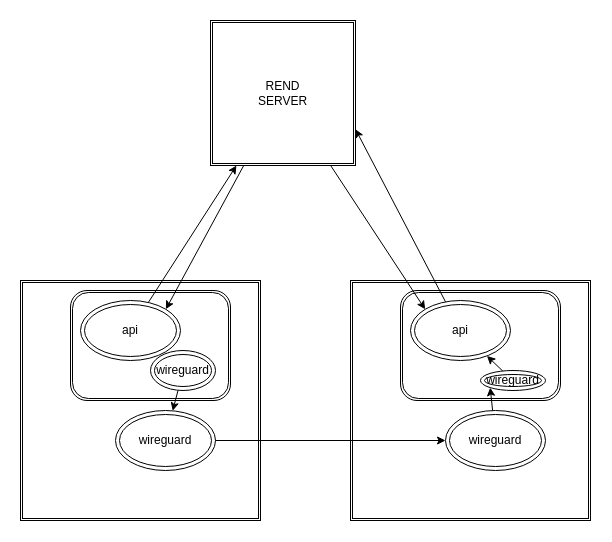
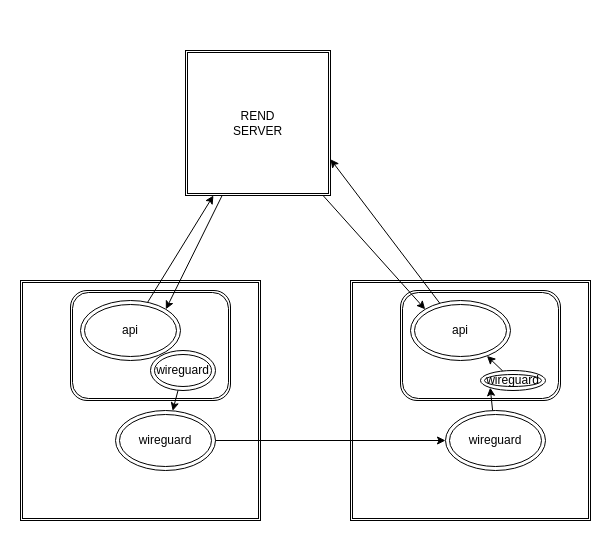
  <mxCell id="0" />
  <mxCell id="1" parent="0" />
  <mxCell id="2" value="" style="shape=ext;double=1;whiteSpace=wrap;html=1;aspect=fixed;" vertex="1" parent="1"><mxGeometry x="350" y="280" width="240" height="240" as="geometry" /></mxCell>
  <mxCell id="3" value="" style="shape=ext;double=1;whiteSpace=wrap;html=1;aspect=fixed;" vertex="1" parent="1"><mxGeometry x="20" y="280" width="240" height="240" as="geometry" /></mxCell>
  <mxCell id="4" value="" style="shape=ext;double=1;rounded=1;whiteSpace=wrap;html=1;" vertex="1" parent="1"><mxGeometry x="70" y="290" width="160" height="110" as="geometry" /></mxCell>
  <mxCell id="5" value="wireguard" style="ellipse;shape=doubleEllipse;whiteSpace=wrap;html=1;" vertex="1" parent="1"><mxGeometry x="115" y="410" width="100" height="60" as="geometry" /></mxCell>
  <mxCell id="6" style="edgeStyle=none;html=1;" edge="1" parent="1" source="7" target="5"><mxGeometry relative="1" as="geometry" /></mxCell>
  <mxCell id="7" value="wireguard" style="ellipse;shape=doubleEllipse;whiteSpace=wrap;html=1;" vertex="1" parent="1"><mxGeometry x="150" y="350" width="65" height="40" as="geometry" /></mxCell>
  <mxCell id="8" style="edgeStyle=none;html=1;" edge="1" parent="1" source="10" target="20"><mxGeometry relative="1" as="geometry" /></mxCell>
  <mxCell id="9" style="edgeStyle=none;html=1;entryX=0;entryY=0.5;entryDx=0;entryDy=0;" edge="1" parent="1" source="5" target="13"><mxGeometry relative="1" as="geometry" /></mxCell>
  <mxCell id="10" value="api&lt;br&gt;" style="ellipse;shape=doubleEllipse;whiteSpace=wrap;html=1;" vertex="1" parent="1"><mxGeometry x="80" y="300" width="100" height="60" as="geometry" /></mxCell>
  <mxCell id="11" value="" style="shape=ext;double=1;rounded=1;whiteSpace=wrap;html=1;" vertex="1" parent="1"><mxGeometry x="400" y="290" width="160" height="110" as="geometry" /></mxCell>
  <mxCell id="12" style="edgeStyle=none;html=1;entryX=0;entryY=1;entryDx=0;entryDy=0;" edge="1" parent="1" source="13" target="15"><mxGeometry relative="1" as="geometry" /></mxCell>
  <mxCell id="13" value="wireguard" style="ellipse;shape=doubleEllipse;whiteSpace=wrap;html=1;" vertex="1" parent="1"><mxGeometry x="445" y="410" width="100" height="60" as="geometry" /></mxCell>
  <mxCell id="14" style="edgeStyle=none;html=1;" edge="1" parent="1" source="15" target="17"><mxGeometry relative="1" as="geometry" /></mxCell>
  <mxCell id="15" value="wireguard" style="ellipse;shape=doubleEllipse;whiteSpace=wrap;html=1;" vertex="1" parent="1"><mxGeometry x="480" y="370" width="65" height="20" as="geometry" /></mxCell>
  <mxCell id="16" style="edgeStyle=none;html=1;entryX=1;entryY=0.75;entryDx=0;entryDy=0;" edge="1" parent="1" source="17" target="20"><mxGeometry relative="1" as="geometry" /></mxCell>
  <mxCell id="17" value="api&lt;br&gt;" style="ellipse;shape=doubleEllipse;whiteSpace=wrap;html=1;" vertex="1" parent="1"><mxGeometry x="410" y="300" width="100" height="60" as="geometry" /></mxCell>
  <mxCell id="18" style="edgeStyle=none;html=1;entryX=0;entryY=0;entryDx=0;entryDy=0;" edge="1" parent="1" source="20" target="17"><mxGeometry relative="1" as="geometry" /></mxCell>
  <mxCell id="19" style="edgeStyle=none;html=1;entryX=1;entryY=0;entryDx=0;entryDy=0;" edge="1" parent="1" source="20" target="10"><mxGeometry relative="1" as="geometry" /></mxCell>
- <mxCell id="20" value="REND&lt;br&gt;SERVER" style="shape=ext;double=1;whiteSpace=wrap;html=1;aspect=fixed;" vertex="1" parent="1"><mxGeometry x="210" width="145" height="145" as="geometry" y="20" /></mxCell>
+ <mxCell id="20" value="REND&lt;br&gt;SERVER" style="shape=ext;double=1;whiteSpace=wrap;html=1;aspect=fixed;" vertex="1" parent="1"><mxGeometry x="185" y="50" width="145" height="145" as="geometry" /></mxCell>
